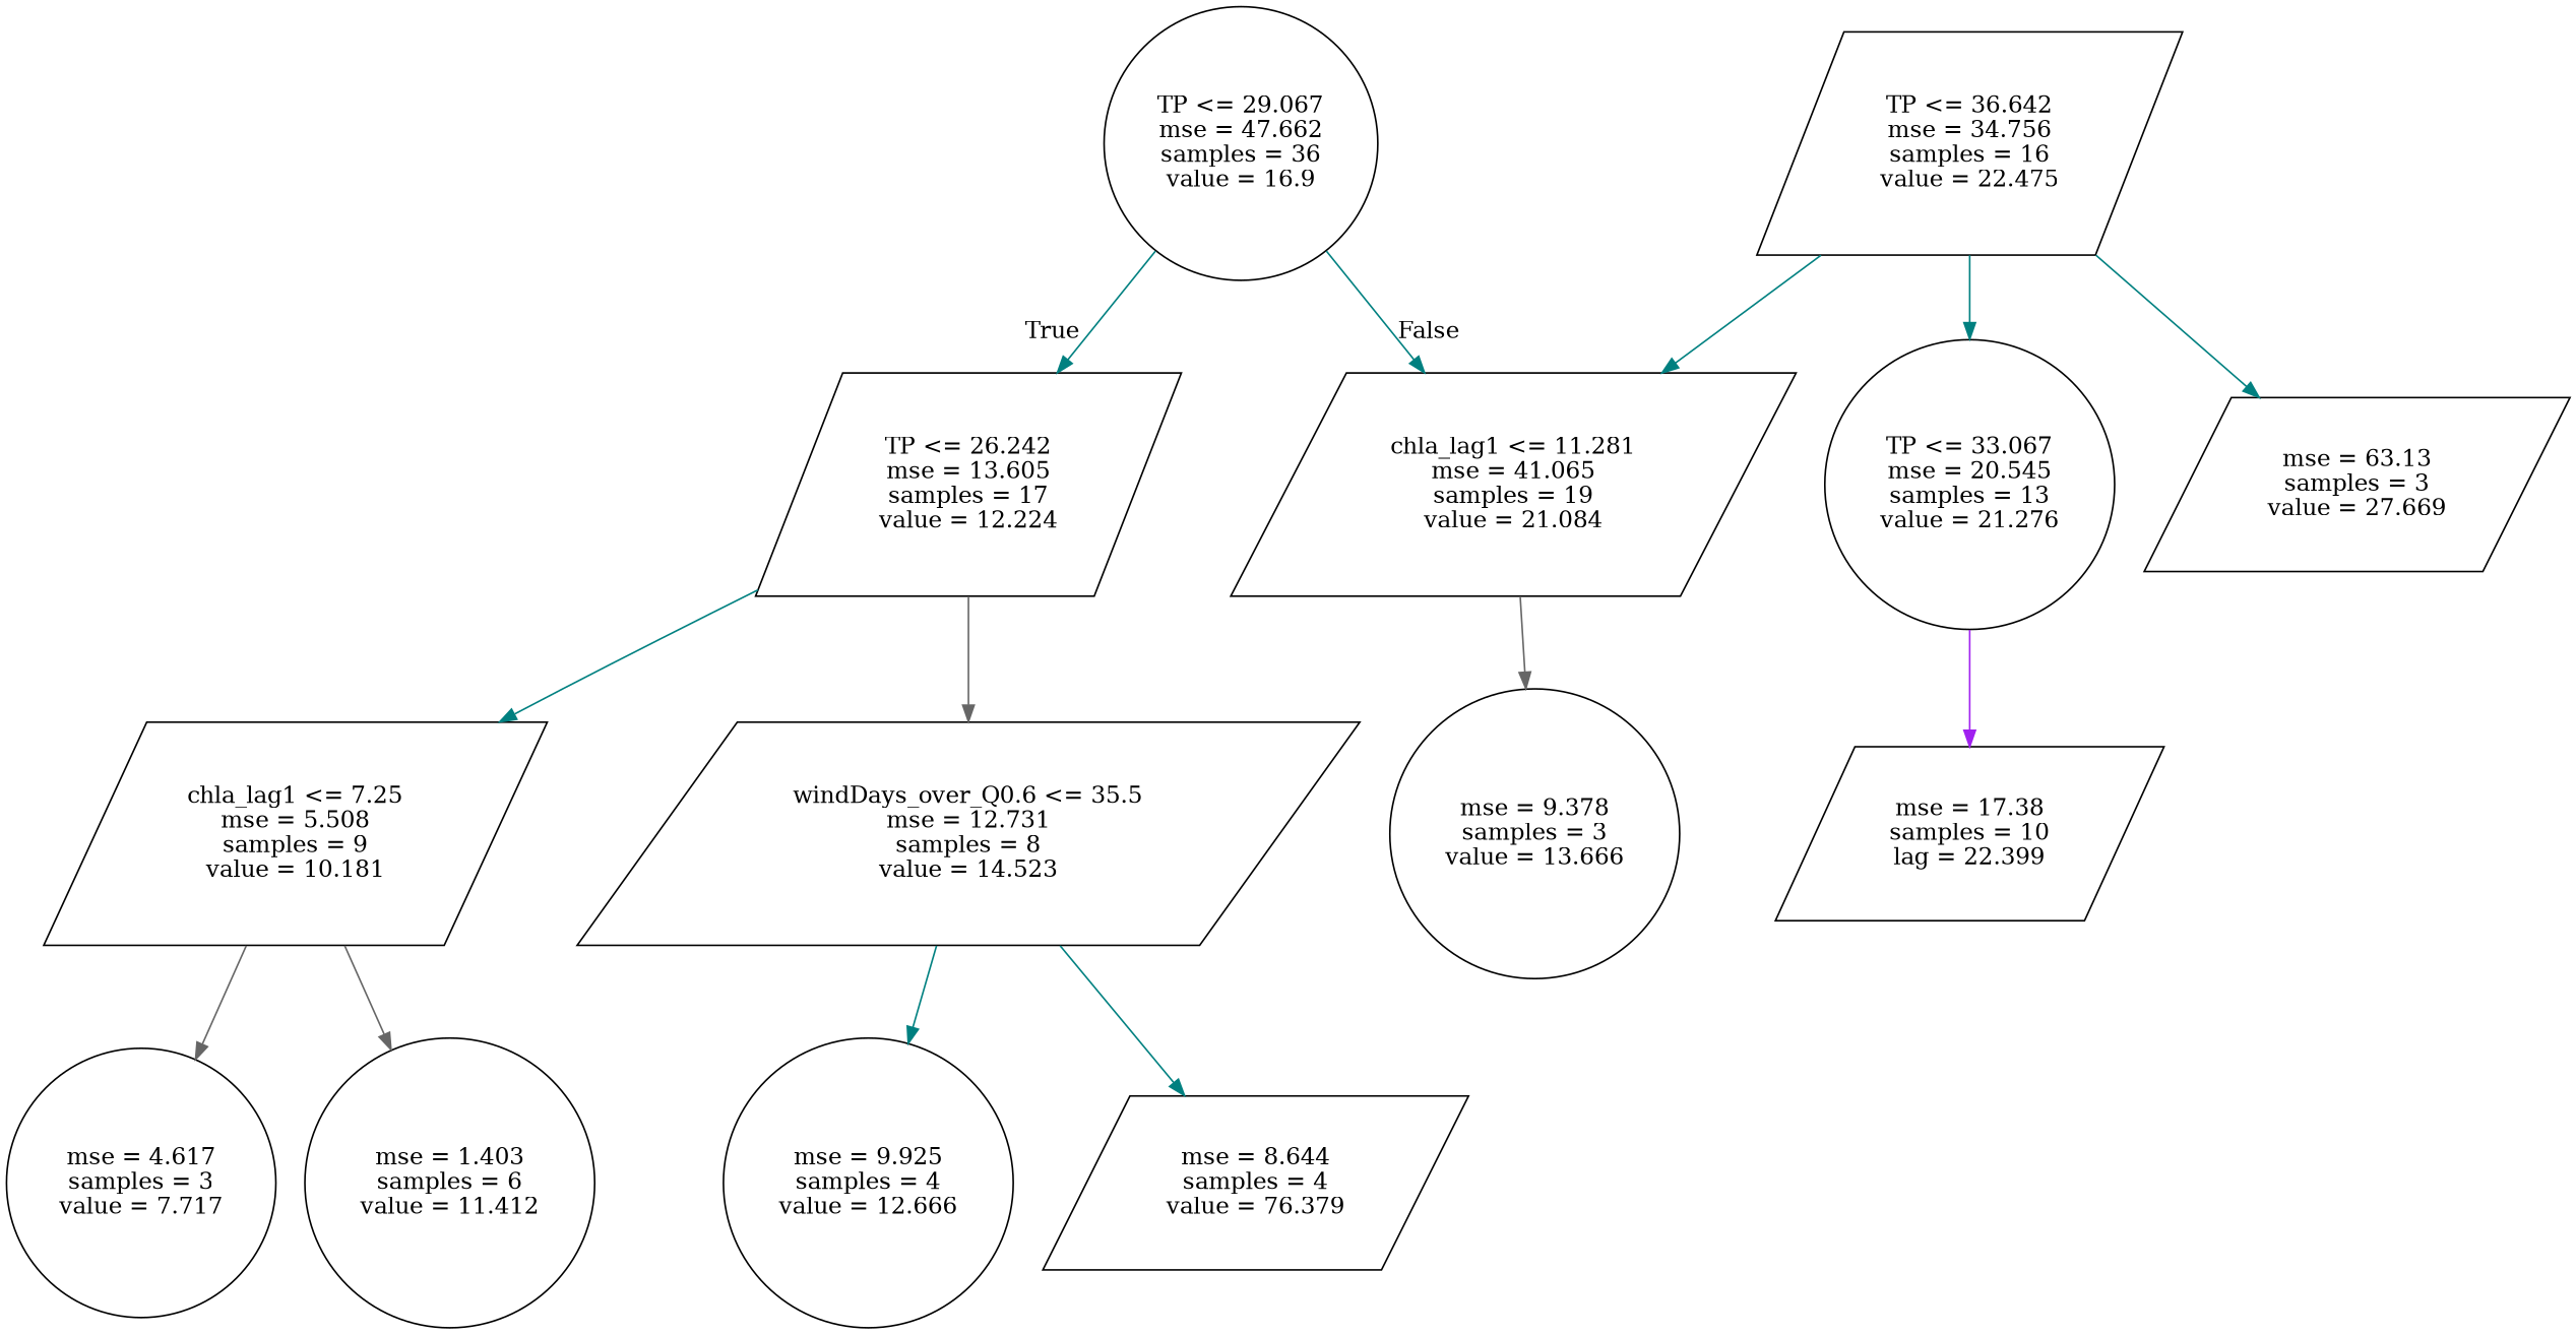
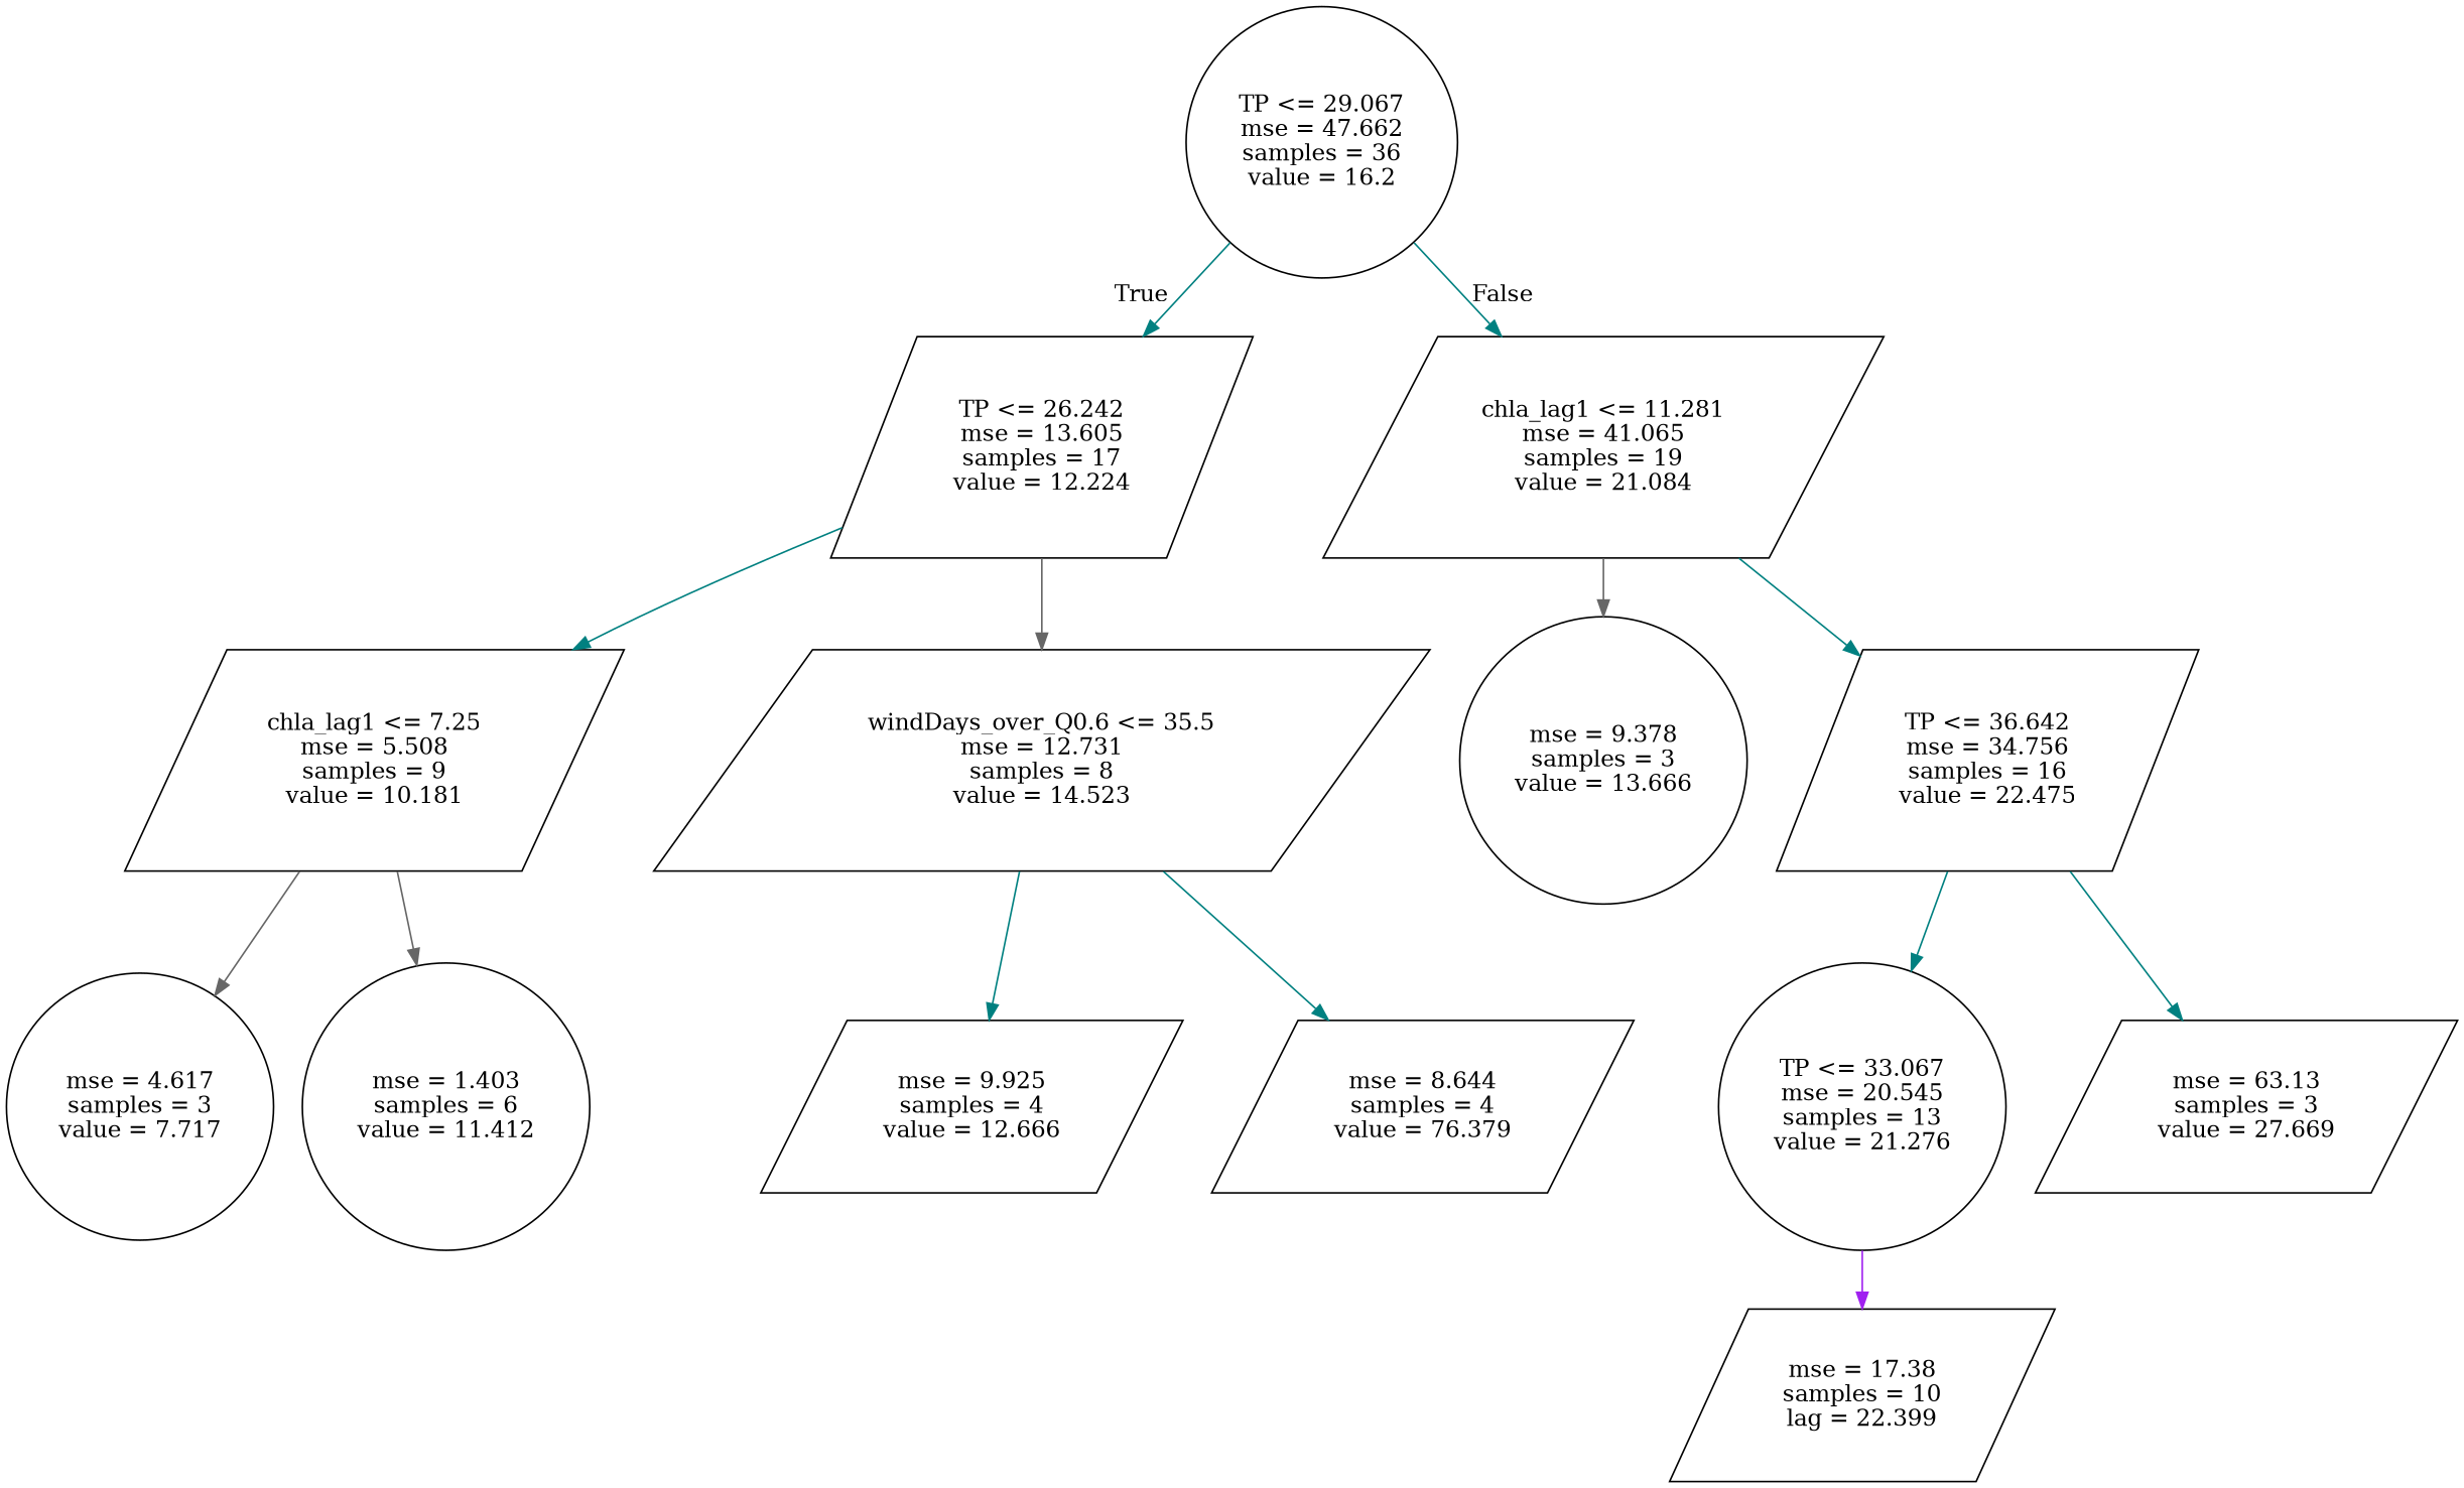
  digraph {
    node [shape=parallelogram]
    edge [color=teal]
-   n1 [label="TP <= 29.067\nmse = 47.662\nsamples = 36\nvalue = 16.9" shape=circle]
+   n1 [label="TP <= 29.067\nmse = 47.662\nsamples = 36\nvalue = 16.2" shape=circle]
    n2 [label="TP <= 26.242\nmse = 13.605\nsamples = 17\nvalue = 12.224"]
    n3 [label="chla_lag1 <= 11.281\nmse = 41.065\nsamples = 19\nvalue = 21.084"]
    n4 [label="chla_lag1 <= 7.25\nmse = 5.508\nsamples = 9\nvalue = 10.181"]
    n5 [label="windDays_over_Q0.6 <= 35.5\nmse = 12.731\nsamples = 8\nvalue = 14.523"]
    n6 [label="mse = 9.378\nsamples = 3\nvalue = 13.666" shape=circle]
    n7 [label="TP <= 36.642\nmse = 34.756\nsamples = 16\nvalue = 22.475"]
    n8 [label="mse = 4.617\nsamples = 3\nvalue = 7.717" shape=circle]
    n9 [label="mse = 1.403\nsamples = 6\nvalue = 11.412" shape=circle]
-   n10 [label="mse = 9.925\nsamples = 4\nvalue = 12.666" shape=circle]
+   n10 [label="mse = 9.925\nsamples = 4\nvalue = 12.666"]
    n11 [label="mse = 8.644\nsamples = 4\nvalue = 76.379"]
    n12 [label="TP <= 33.067\nmse = 20.545\nsamples = 13\nvalue = 21.276" shape=circle]
    n13 [label="mse = 63.13\nsamples = 3\nvalue = 27.669"]
    n14 [label="mse = 17.38\nsamples = 10\nlag = 22.399"]
    n1 -> n2 [headlabel=True labelangle=45 labeldistance=2.5]
    n1 -> n3 [headlabel=False labelangle=-45 labeldistance=2.5]
    n2 -> n4
    n2 -> n5 [color=gray40]
    n3 -> n6 [color=gray40]
-   n7 -> n3
+   n3 -> n7
    n4 -> n8 [color=gray40]
    n4 -> n9 [color=gray40]
    n5 -> n10
    n5 -> n11
    n7 -> n12
    n7 -> n13
    n12 -> n14 [color=purple]
  }
